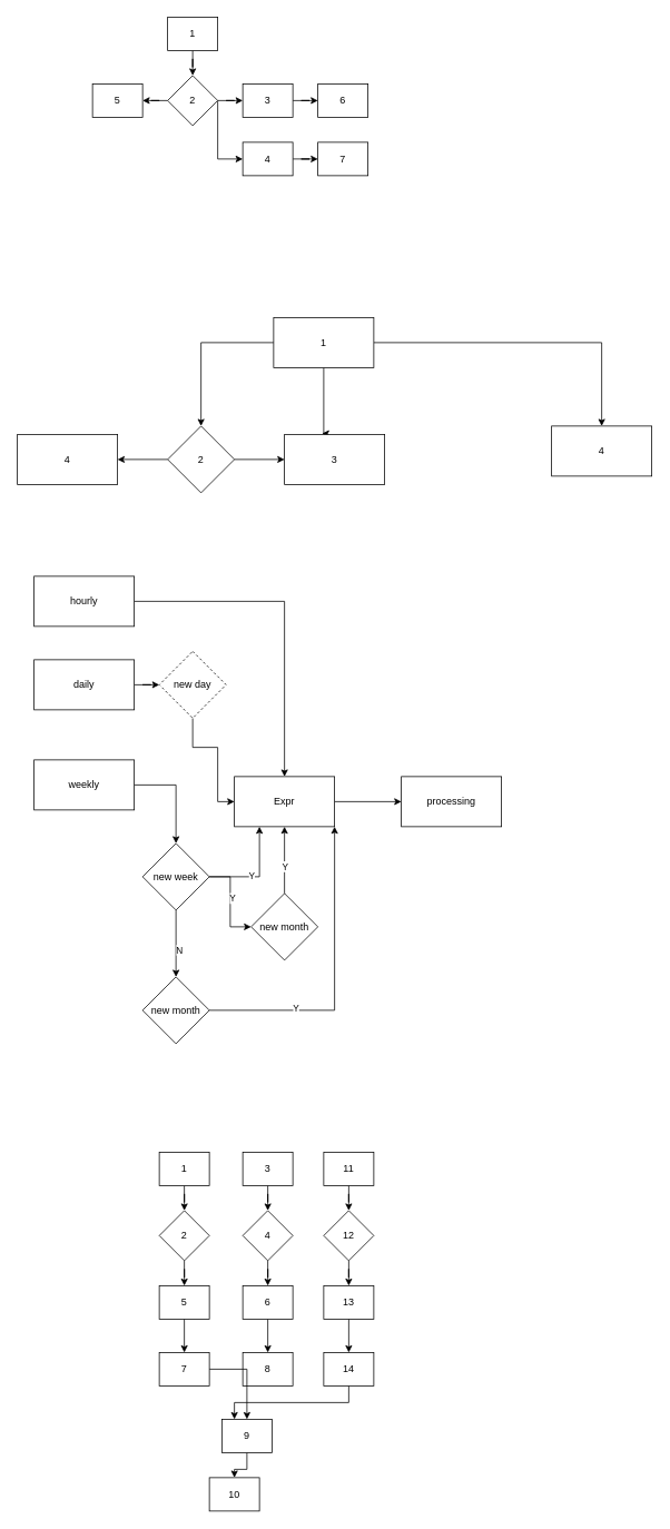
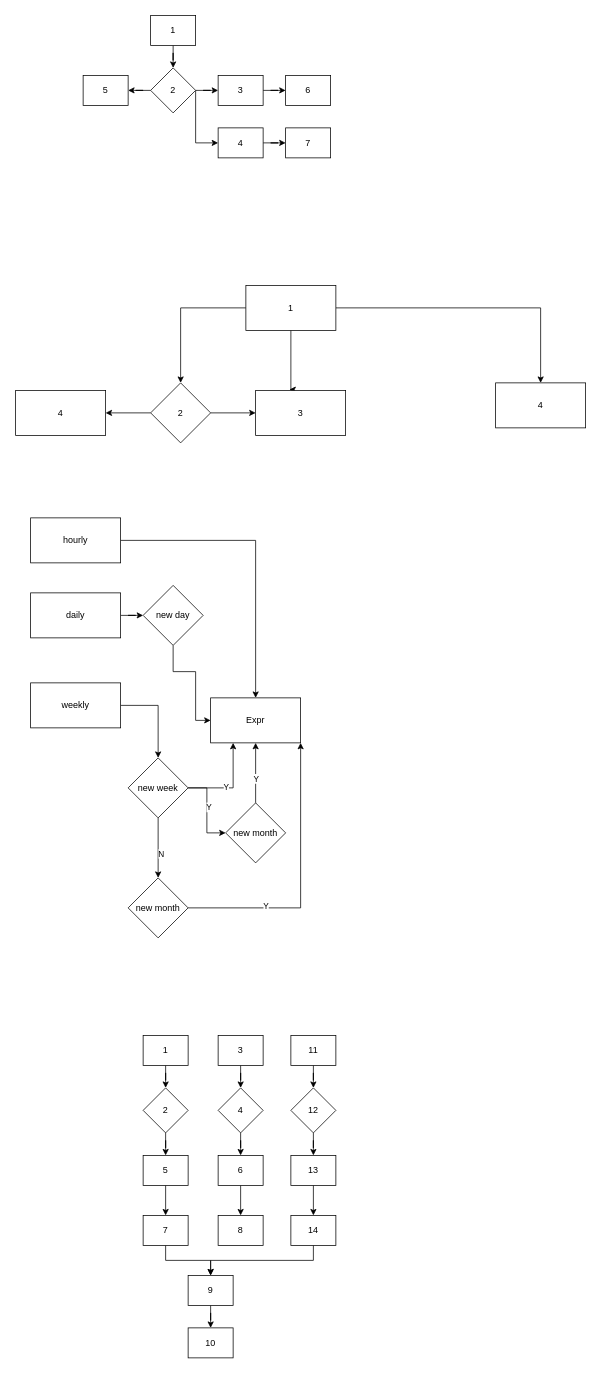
  <mxCell id="0" />
  <mxCell id="1" parent="0" />
  <mxCell id="2" value="" style="edgeStyle=orthogonalEdgeStyle;rounded=0;orthogonalLoop=1;jettySize=auto;html=1;" parent="1" source="3" target="7" edge="1"><mxGeometry relative="1" as="geometry" /></mxCell>
  <mxCell id="3" value="1" style="rounded=0;whiteSpace=wrap;html=1;" parent="1" vertex="1"><mxGeometry x="200" y="20" width="60" height="40" as="geometry" /></mxCell>
  <mxCell id="4" value="" style="edgeStyle=orthogonalEdgeStyle;rounded=0;orthogonalLoop=1;jettySize=auto;html=1;" parent="1" source="7" target="9" edge="1"><mxGeometry relative="1" as="geometry" /></mxCell>
  <mxCell id="5" style="edgeStyle=orthogonalEdgeStyle;rounded=0;orthogonalLoop=1;jettySize=auto;html=1;entryX=0;entryY=0.5;entryDx=0;entryDy=0;" parent="1" source="7" target="11" edge="1"><mxGeometry relative="1" as="geometry"><Array as="points"><mxPoint x="260" y="190" /></Array></mxGeometry></mxCell>
  <mxCell id="6" value="" style="edgeStyle=orthogonalEdgeStyle;rounded=0;orthogonalLoop=1;jettySize=auto;html=1;" parent="1" source="7" target="12" edge="1"><mxGeometry relative="1" as="geometry" /></mxCell>
  <mxCell id="7" value="2" style="rhombus;whiteSpace=wrap;html=1;rounded=0;" parent="1" vertex="1"><mxGeometry x="200" y="90" width="60" height="60" as="geometry" /></mxCell>
  <mxCell id="8" value="" style="edgeStyle=orthogonalEdgeStyle;rounded=0;orthogonalLoop=1;jettySize=auto;html=1;" parent="1" source="9" target="13" edge="1"><mxGeometry relative="1" as="geometry" /></mxCell>
  <mxCell id="9" value="3" style="rounded=0;whiteSpace=wrap;html=1;" parent="1" vertex="1"><mxGeometry x="290" y="100" width="60" height="40" as="geometry" /></mxCell>
  <mxCell id="10" value="" style="edgeStyle=orthogonalEdgeStyle;rounded=0;orthogonalLoop=1;jettySize=auto;html=1;" parent="1" source="11" target="14" edge="1"><mxGeometry relative="1" as="geometry" /></mxCell>
  <mxCell id="11" value="4" style="rounded=0;whiteSpace=wrap;html=1;" parent="1" vertex="1"><mxGeometry x="290" y="170" width="60" height="40" as="geometry" /></mxCell>
  <mxCell id="12" value="5" style="rounded=0;whiteSpace=wrap;html=1;" parent="1" vertex="1"><mxGeometry x="110" y="100" width="60" height="40" as="geometry" /></mxCell>
  <mxCell id="13" value="6" style="rounded=0;whiteSpace=wrap;html=1;" parent="1" vertex="1"><mxGeometry x="380" y="100" width="60" height="40" as="geometry" /></mxCell>
  <mxCell id="14" value="7" style="rounded=0;whiteSpace=wrap;html=1;" parent="1" vertex="1"><mxGeometry x="380" y="170" width="60" height="40" as="geometry" /></mxCell>
  <mxCell id="15" value="" style="edgeStyle=orthogonalEdgeStyle;rounded=0;orthogonalLoop=1;jettySize=auto;html=1;" parent="1" source="18" target="22" edge="1"><mxGeometry relative="1" as="geometry" /></mxCell>
  <mxCell id="16" value="" style="edgeStyle=orthogonalEdgeStyle;rounded=0;orthogonalLoop=1;jettySize=auto;html=1;" parent="1" source="18" target="24" edge="1"><mxGeometry relative="1" as="geometry" /></mxCell>
  <mxCell id="17" style="edgeStyle=orthogonalEdgeStyle;rounded=0;orthogonalLoop=1;jettySize=auto;html=1;entryX=0.375;entryY=-0.017;entryDx=0;entryDy=0;entryPerimeter=0;" parent="1" source="18" target="19" edge="1"><mxGeometry relative="1" as="geometry"><Array as="points"><mxPoint x="387" y="519" /></Array></mxGeometry></mxCell>
  <mxCell id="18" value="1" style="rounded=0;whiteSpace=wrap;html=1;" parent="1" vertex="1"><mxGeometry x="327" y="380" width="120" height="60" as="geometry" /></mxCell>
  <mxCell id="19" value="3" style="rounded=0;whiteSpace=wrap;html=1;" parent="1" vertex="1"><mxGeometry x="340" y="520" width="120" height="60" as="geometry" /></mxCell>
  <mxCell id="20" value="" style="edgeStyle=orthogonalEdgeStyle;rounded=0;orthogonalLoop=1;jettySize=auto;html=1;" parent="1" source="22" target="23" edge="1"><mxGeometry relative="1" as="geometry" /></mxCell>
  <mxCell id="21" style="edgeStyle=orthogonalEdgeStyle;rounded=0;orthogonalLoop=1;jettySize=auto;html=1;entryX=0;entryY=0.5;entryDx=0;entryDy=0;" parent="1" source="22" target="19" edge="1"><mxGeometry relative="1" as="geometry" /></mxCell>
  <mxCell id="22" value="2" style="rhombus;whiteSpace=wrap;html=1;rounded=0;" parent="1" vertex="1"><mxGeometry x="200" y="510" width="80" height="80" as="geometry" /></mxCell>
  <mxCell id="23" value="4" style="whiteSpace=wrap;html=1;rounded=0;" parent="1" vertex="1"><mxGeometry x="20" y="520" width="120" height="60" as="geometry" /></mxCell>
  <mxCell id="24" value="4" style="whiteSpace=wrap;html=1;rounded=0;" parent="1" vertex="1"><mxGeometry x="660" y="510" width="120" height="60" as="geometry" /></mxCell>
  <mxCell id="25" value="" style="edgeStyle=orthogonalEdgeStyle;rounded=0;orthogonalLoop=1;jettySize=auto;html=1;" parent="1" source="26" target="28" edge="1"><mxGeometry relative="1" as="geometry" /></mxCell>
  <mxCell id="26" value="hourly" style="rounded=0;whiteSpace=wrap;html=1;" parent="1" vertex="1"><mxGeometry x="40" y="690" width="120" height="60" as="geometry" /></mxCell>
- <mxCell id="27" value="" style="edgeStyle=orthogonalEdgeStyle;rounded=0;orthogonalLoop=1;jettySize=auto;html=1;" parent="1" source="28" target="29" edge="1"><mxGeometry relative="1" as="geometry" /></mxCell>
  <mxCell id="28" value="Expr" style="whiteSpace=wrap;html=1;rounded=0;" parent="1" vertex="1"><mxGeometry x="280" y="930" width="120" height="60" as="geometry" /></mxCell>
- <mxCell id="29" value="processing" style="whiteSpace=wrap;html=1;rounded=0;" parent="1" vertex="1"><mxGeometry x="480" y="930" width="120" height="60" as="geometry" /></mxCell>
  <mxCell id="30" value="" style="edgeStyle=orthogonalEdgeStyle;rounded=0;orthogonalLoop=1;jettySize=auto;html=1;" parent="1" source="31" target="33" edge="1"><mxGeometry relative="1" as="geometry" /></mxCell>
  <mxCell id="31" value="daily" style="rounded=0;whiteSpace=wrap;html=1;" parent="1" vertex="1"><mxGeometry x="40" y="790" width="120" height="60" as="geometry" /></mxCell>
  <mxCell id="32" style="edgeStyle=orthogonalEdgeStyle;rounded=0;orthogonalLoop=1;jettySize=auto;html=1;entryX=0;entryY=0.5;entryDx=0;entryDy=0;" parent="1" source="33" target="28" edge="1"><mxGeometry relative="1" as="geometry"><Array as="points"><mxPoint x="230" y="895" /><mxPoint x="260" y="895" /><mxPoint x="260" y="960" /></Array></mxGeometry></mxCell>
- <mxCell id="33" value="new day" style="rhombus;whiteSpace=wrap;html=1;rounded=0;dashed=1;" parent="1" vertex="1"><mxGeometry x="190" y="780" width="80" height="80" as="geometry" /></mxCell>
+ <mxCell id="33" value="new day" style="rhombus;whiteSpace=wrap;html=1;rounded=0;" parent="1" vertex="1"><mxGeometry x="190" y="780" width="80" height="80" as="geometry" /></mxCell>
  <mxCell id="34" value="" style="edgeStyle=orthogonalEdgeStyle;rounded=0;orthogonalLoop=1;jettySize=auto;html=1;" parent="1" source="35" target="42" edge="1"><mxGeometry relative="1" as="geometry" /></mxCell>
  <mxCell id="35" value="weekly" style="rounded=0;whiteSpace=wrap;html=1;" parent="1" vertex="1"><mxGeometry x="40" y="910" width="120" height="60" as="geometry" /></mxCell>
  <mxCell id="36" value="" style="edgeStyle=orthogonalEdgeStyle;rounded=0;orthogonalLoop=1;jettySize=auto;html=1;" parent="1" source="42" target="45" edge="1"><mxGeometry relative="1" as="geometry" /></mxCell>
  <mxCell id="37" value="Y" style="edgeLabel;html=1;align=center;verticalAlign=middle;resizable=0;points=[];" parent="36" vertex="1" connectable="0"><mxGeometry x="-0.091" y="2" relative="1" as="geometry"><mxPoint as="offset" /></mxGeometry></mxCell>
  <mxCell id="38" style="edgeStyle=orthogonalEdgeStyle;rounded=0;orthogonalLoop=1;jettySize=auto;html=1;entryX=0.25;entryY=1;entryDx=0;entryDy=0;" parent="1" source="42" target="28" edge="1"><mxGeometry relative="1" as="geometry" /></mxCell>
  <mxCell id="39" value="Y" style="edgeLabel;html=1;align=center;verticalAlign=middle;resizable=0;points=[];" parent="38" vertex="1" connectable="0"><mxGeometry x="-0.167" y="2" relative="1" as="geometry"><mxPoint as="offset" /></mxGeometry></mxCell>
  <mxCell id="40" value="" style="edgeStyle=orthogonalEdgeStyle;rounded=0;orthogonalLoop=1;jettySize=auto;html=1;" parent="1" source="42" target="48" edge="1"><mxGeometry relative="1" as="geometry" /></mxCell>
  <mxCell id="41" value="N" style="edgeLabel;html=1;align=center;verticalAlign=middle;resizable=0;points=[];" parent="40" vertex="1" connectable="0"><mxGeometry x="0.175" y="3" relative="1" as="geometry"><mxPoint as="offset" /></mxGeometry></mxCell>
  <mxCell id="42" value="new week" style="rhombus;whiteSpace=wrap;html=1;rounded=0;" parent="1" vertex="1"><mxGeometry x="170" y="1010" width="80" height="80" as="geometry" /></mxCell>
  <mxCell id="43" value="" style="edgeStyle=orthogonalEdgeStyle;rounded=0;orthogonalLoop=1;jettySize=auto;html=1;" parent="1" source="45" target="28" edge="1"><mxGeometry relative="1" as="geometry" /></mxCell>
  <mxCell id="44" value="Y" style="edgeLabel;html=1;align=center;verticalAlign=middle;resizable=0;points=[];" parent="43" vertex="1" connectable="0"><mxGeometry x="-0.175" relative="1" as="geometry"><mxPoint as="offset" /></mxGeometry></mxCell>
  <mxCell id="45" value="new month" style="rhombus;whiteSpace=wrap;html=1;rounded=0;" parent="1" vertex="1"><mxGeometry x="300" y="1070" width="80" height="80" as="geometry" /></mxCell>
  <mxCell id="46" style="edgeStyle=orthogonalEdgeStyle;rounded=0;orthogonalLoop=1;jettySize=auto;html=1;entryX=1;entryY=1;entryDx=0;entryDy=0;" parent="1" source="48" target="28" edge="1"><mxGeometry relative="1" as="geometry" /></mxCell>
  <mxCell id="47" value="Y" style="edgeLabel;html=1;align=center;verticalAlign=middle;resizable=0;points=[];" parent="46" vertex="1" connectable="0"><mxGeometry x="-0.443" y="3" relative="1" as="geometry"><mxPoint as="offset" /></mxGeometry></mxCell>
  <mxCell id="48" value="new month" style="rhombus;whiteSpace=wrap;html=1;rounded=0;" parent="1" vertex="1"><mxGeometry x="170" y="1170" width="80" height="80" as="geometry" /></mxCell>
  <mxCell id="49" value="" style="edgeStyle=orthogonalEdgeStyle;rounded=0;orthogonalLoop=1;jettySize=auto;html=1;" parent="1" source="50" target="52" edge="1"><mxGeometry relative="1" as="geometry" /></mxCell>
  <mxCell id="50" value="1" style="rounded=0;whiteSpace=wrap;html=1;" parent="1" vertex="1"><mxGeometry x="190" y="1380" width="60" height="40" as="geometry" /></mxCell>
  <mxCell id="51" value="" style="edgeStyle=orthogonalEdgeStyle;rounded=0;orthogonalLoop=1;jettySize=auto;html=1;" edge="1" parent="1" source="52" target="66"><mxGeometry relative="1" as="geometry" /></mxCell>
  <mxCell id="52" value="2" style="rhombus;whiteSpace=wrap;html=1;rounded=0;" parent="1" vertex="1"><mxGeometry x="190" y="1450" width="60" height="60" as="geometry" /></mxCell>
  <mxCell id="53" value="" style="edgeStyle=orthogonalEdgeStyle;rounded=0;orthogonalLoop=1;jettySize=auto;html=1;" parent="1" source="54" target="62" edge="1"><mxGeometry relative="1" as="geometry" /></mxCell>
  <mxCell id="54" value="3" style="rounded=0;whiteSpace=wrap;html=1;" parent="1" vertex="1"><mxGeometry x="290" y="1380" width="60" height="40" as="geometry" /></mxCell>
  <mxCell id="55" value="8" style="rounded=0;whiteSpace=wrap;html=1;" parent="1" vertex="1"><mxGeometry x="290" y="1620" width="60" height="40" as="geometry" /></mxCell>
  <mxCell id="56" style="edgeStyle=orthogonalEdgeStyle;rounded=0;orthogonalLoop=1;jettySize=auto;html=1;entryX=0.5;entryY=0;entryDx=0;entryDy=0;" parent="1" source="57" target="60" edge="1"><mxGeometry relative="1" as="geometry" /></mxCell>
  <mxCell id="57" value="7" style="rounded=0;whiteSpace=wrap;html=1;" parent="1" vertex="1"><mxGeometry x="190" y="1620" width="60" height="40" as="geometry" /></mxCell>
  <mxCell id="58" value="10" style="rounded=0;whiteSpace=wrap;html=1;" parent="1" vertex="1"><mxGeometry x="250" y="1770" width="60" height="40" as="geometry" /></mxCell>
  <mxCell id="59" value="" style="edgeStyle=orthogonalEdgeStyle;rounded=0;orthogonalLoop=1;jettySize=auto;html=1;" parent="1" source="60" target="58" edge="1"><mxGeometry relative="1" as="geometry" /></mxCell>
- <mxCell id="60" value="9" style="rounded=0;whiteSpace=wrap;html=1;" parent="1" vertex="1"><mxGeometry x="265" y="1700" width="60" height="40" as="geometry" /></mxCell>
+ <mxCell id="60" value="9" style="rounded=0;whiteSpace=wrap;html=1;" parent="1" vertex="1"><mxGeometry x="250" y="1700" width="60" height="40" as="geometry" /></mxCell>
  <mxCell id="61" value="" style="edgeStyle=orthogonalEdgeStyle;rounded=0;orthogonalLoop=1;jettySize=auto;html=1;" edge="1" parent="1" source="62" target="64"><mxGeometry relative="1" as="geometry" /></mxCell>
  <mxCell id="62" value="4" style="rhombus;whiteSpace=wrap;html=1;rounded=0;" parent="1" vertex="1"><mxGeometry x="290" y="1450" width="60" height="60" as="geometry" /></mxCell>
  <mxCell id="63" value="" style="edgeStyle=orthogonalEdgeStyle;rounded=0;orthogonalLoop=1;jettySize=auto;html=1;" edge="1" parent="1" source="64" target="55"><mxGeometry relative="1" as="geometry" /></mxCell>
  <mxCell id="64" value="6" style="rounded=0;whiteSpace=wrap;html=1;" vertex="1" parent="1"><mxGeometry x="290" y="1540" width="60" height="40" as="geometry" /></mxCell>
  <mxCell id="65" value="" style="edgeStyle=orthogonalEdgeStyle;rounded=0;orthogonalLoop=1;jettySize=auto;html=1;" edge="1" parent="1" source="66" target="57"><mxGeometry relative="1" as="geometry" /></mxCell>
  <mxCell id="66" value="5" style="rounded=0;whiteSpace=wrap;html=1;" vertex="1" parent="1"><mxGeometry x="190" y="1540" width="60" height="40" as="geometry" /></mxCell>
  <mxCell id="67" value="" style="edgeStyle=orthogonalEdgeStyle;rounded=0;orthogonalLoop=1;jettySize=auto;html=1;" edge="1" parent="1" source="68" target="72"><mxGeometry relative="1" as="geometry" /></mxCell>
  <mxCell id="68" value="11" style="rounded=0;whiteSpace=wrap;html=1;" vertex="1" parent="1"><mxGeometry x="387" y="1380" width="60" height="40" as="geometry" /></mxCell>
  <mxCell id="69" style="edgeStyle=orthogonalEdgeStyle;rounded=0;orthogonalLoop=1;jettySize=auto;html=1;" edge="1" parent="1" source="70" target="60"><mxGeometry relative="1" as="geometry"><Array as="points"><mxPoint x="417" y="1680" /><mxPoint x="280" y="1680" /></Array></mxGeometry></mxCell>
  <mxCell id="70" value="14" style="rounded=0;whiteSpace=wrap;html=1;" vertex="1" parent="1"><mxGeometry x="387" y="1620" width="60" height="40" as="geometry" /></mxCell>
  <mxCell id="71" value="" style="edgeStyle=orthogonalEdgeStyle;rounded=0;orthogonalLoop=1;jettySize=auto;html=1;" edge="1" parent="1" source="72" target="74"><mxGeometry relative="1" as="geometry" /></mxCell>
  <mxCell id="72" value="12" style="rhombus;whiteSpace=wrap;html=1;rounded=0;" vertex="1" parent="1"><mxGeometry x="387" y="1450" width="60" height="60" as="geometry" /></mxCell>
  <mxCell id="73" value="" style="edgeStyle=orthogonalEdgeStyle;rounded=0;orthogonalLoop=1;jettySize=auto;html=1;" edge="1" parent="1" source="74" target="70"><mxGeometry relative="1" as="geometry" /></mxCell>
  <mxCell id="74" value="13" style="rounded=0;whiteSpace=wrap;html=1;" vertex="1" parent="1"><mxGeometry x="387" y="1540" width="60" height="40" as="geometry" /></mxCell>
